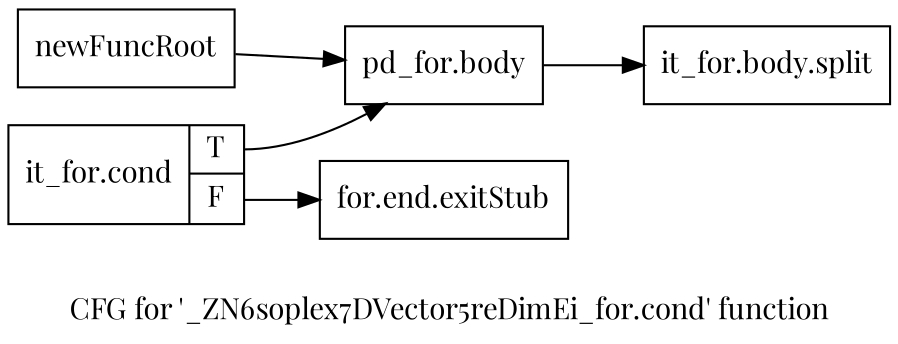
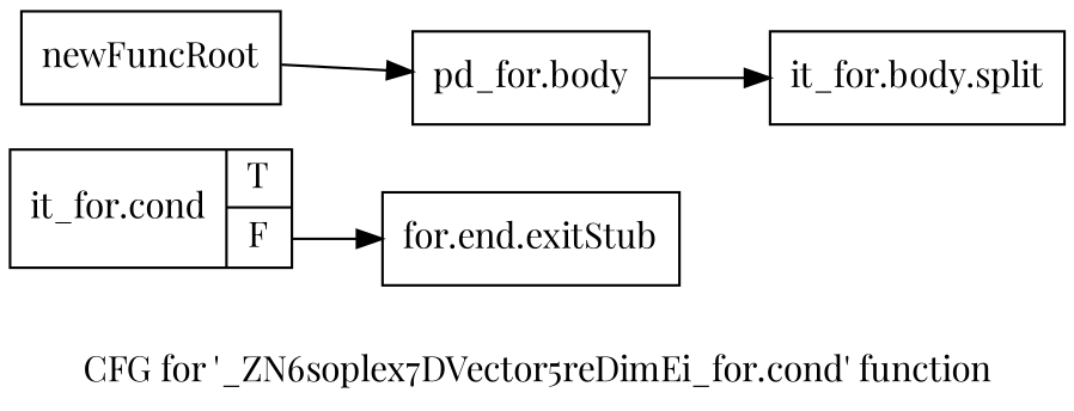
  digraph {
    fontname="Playfair Display"
    label="CFG for '_ZN6soplex7DVector5reDimEi_for.cond' function"
    rankdir=LR
    node [fontname="Playfair Display" shape=record]
    edge [fontname="Playfair Display"]
    n1 [label="{newFuncRoot}"]
    n2 [label="{pd_for.body}"]
    n3 [label="{it_for.cond|{<s0>T|<s1>F}}"]
    n4 [label="{for.end.exitStub}"]
    n5 [label="{it_for.body.split}"]
    n1 -> n2
    n2 -> n5
-   n3 -> n2 [tailport=s0]
    n3 -> n4 [tailport=s1]
  }
